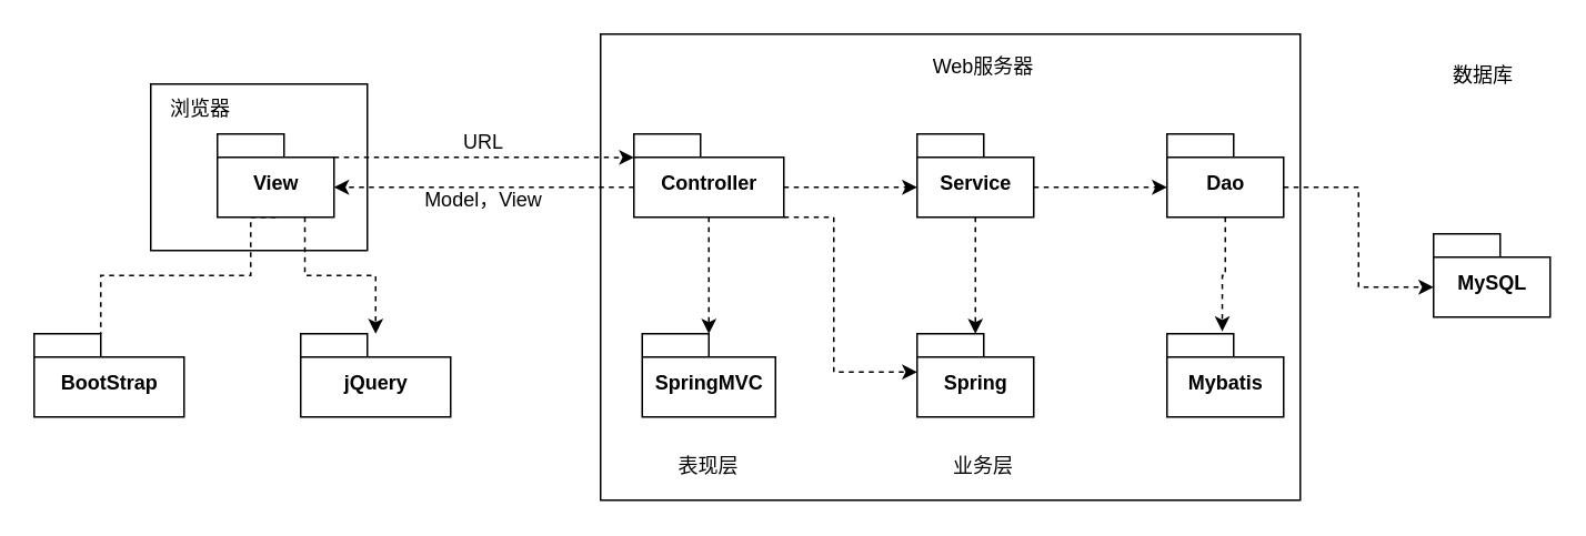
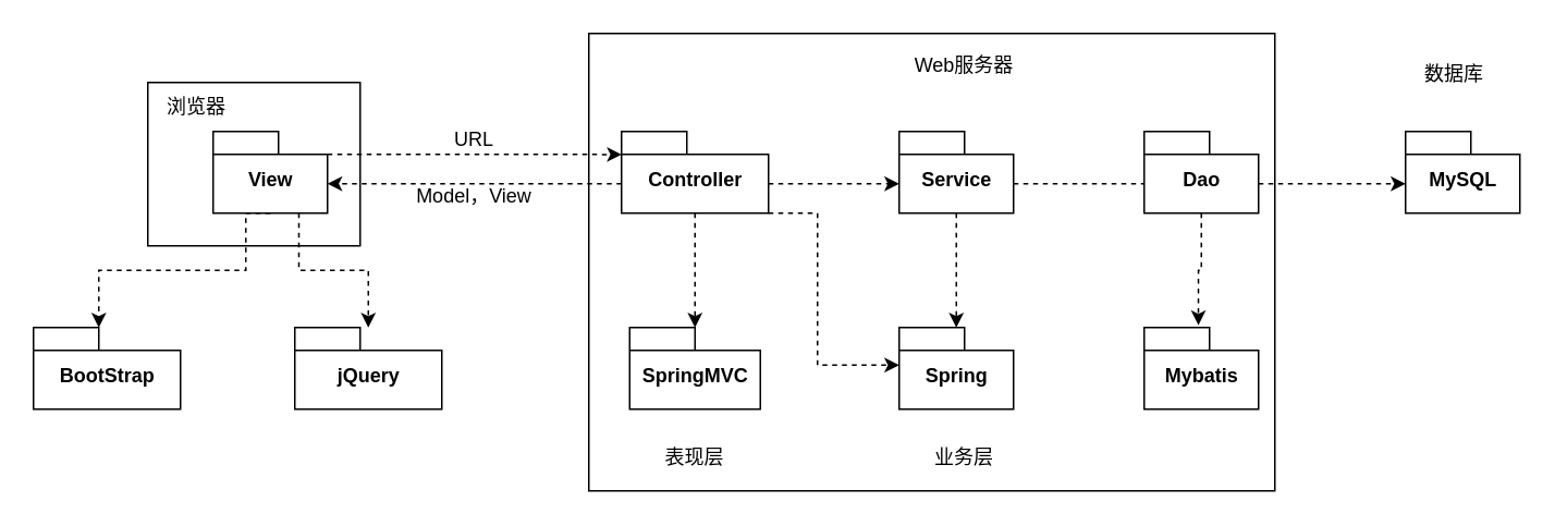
  <mxCell id="0" />
  <mxCell id="1" parent="0" />
  <mxCell id="2" style="edgeStyle=orthogonalEdgeStyle;rounded=0;orthogonalLoop=1;jettySize=auto;html=1;exitX=0;exitY=0;exitDx=90;exitDy=32;exitPerimeter=0;entryX=0;entryY=0;entryDx=0;entryDy=32;entryPerimeter=0;dashed=1;" edge="1" parent="1" source="6" target="14"><mxGeometry relative="1" as="geometry" /></mxCell>
  <mxCell id="3" style="edgeStyle=orthogonalEdgeStyle;rounded=0;orthogonalLoop=1;jettySize=auto;html=1;exitX=0.5;exitY=1;exitDx=0;exitDy=0;exitPerimeter=0;dashed=1;" edge="1" parent="1" source="6" target="8"><mxGeometry relative="1" as="geometry" /></mxCell>
  <mxCell id="4" style="edgeStyle=orthogonalEdgeStyle;rounded=0;orthogonalLoop=1;jettySize=auto;html=1;exitX=0;exitY=0;exitDx=90;exitDy=50;exitPerimeter=0;entryX=0;entryY=0;entryDx=0;entryDy=23;entryPerimeter=0;dashed=1;" edge="1" parent="1" source="6" target="7"><mxGeometry relative="1" as="geometry"><Array as="points"><mxPoint x="500" y="130" /><mxPoint x="500" y="223" /></Array></mxGeometry></mxCell>
  <mxCell id="5" style="edgeStyle=orthogonalEdgeStyle;rounded=0;orthogonalLoop=1;jettySize=auto;html=1;exitX=0;exitY=0;exitDx=0;exitDy=32;exitPerimeter=0;entryX=0;entryY=0;entryDx=70;entryDy=32;entryPerimeter=0;dashed=1;" edge="1" parent="1" source="6" target="21"><mxGeometry relative="1" as="geometry" /></mxCell>
  <mxCell id="6" value="Controller" style="shape=folder;fontStyle=1;spacingTop=10;tabWidth=40;tabHeight=14;tabPosition=left;html=1;" vertex="1" parent="1"><mxGeometry x="380" y="80" width="90" height="50" as="geometry" /></mxCell>
  <mxCell id="7" value="Spring" style="shape=folder;fontStyle=1;spacingTop=10;tabWidth=40;tabHeight=14;tabPosition=left;html=1;" vertex="1" parent="1"><mxGeometry x="550" y="200" width="70" height="50" as="geometry" /></mxCell>
  <mxCell id="8" value="SpringMVC" style="shape=folder;fontStyle=1;spacingTop=10;tabWidth=40;tabHeight=14;tabPosition=left;html=1;" vertex="1" parent="1"><mxGeometry x="385" y="200" width="80" height="50" as="geometry" /></mxCell>
  <mxCell id="9" style="edgeStyle=orthogonalEdgeStyle;rounded=0;orthogonalLoop=1;jettySize=auto;html=1;exitX=0.5;exitY=1;exitDx=0;exitDy=0;exitPerimeter=0;entryX=0.474;entryY=-0.028;entryDx=0;entryDy=0;entryPerimeter=0;dashed=1;" edge="1" parent="1" source="11" target="15"><mxGeometry relative="1" as="geometry" /></mxCell>
  <mxCell id="10" style="edgeStyle=orthogonalEdgeStyle;rounded=0;orthogonalLoop=1;jettySize=auto;html=1;exitX=0;exitY=0;exitDx=70;exitDy=32;exitPerimeter=0;entryX=0;entryY=0;entryDx=0;entryDy=32;entryPerimeter=0;dashed=1;" edge="1" parent="1" source="11" target="27"><mxGeometry relative="1" as="geometry" /></mxCell>
  <mxCell id="11" value="Dao" style="shape=folder;fontStyle=1;spacingTop=10;tabWidth=40;tabHeight=14;tabPosition=left;html=1;" vertex="1" parent="1"><mxGeometry x="700" y="80" width="70" height="50" as="geometry" /></mxCell>
- <mxCell id="12" style="edgeStyle=orthogonalEdgeStyle;rounded=0;orthogonalLoop=1;jettySize=auto;html=1;exitX=0;exitY=0;exitDx=70;exitDy=32;exitPerimeter=0;entryX=0;entryY=0;entryDx=0;entryDy=32;entryPerimeter=0;dashed=1;" edge="1" parent="1" source="14" target="11"><mxGeometry relative="1" as="geometry" /></mxCell>
+ <mxCell id="12" style="edgeStyle=orthogonalEdgeStyle;rounded=0;orthogonalLoop=1;jettySize=auto;html=1;exitX=0;exitY=0;exitDx=70;exitDy=32;exitPerimeter=0;entryX=0;entryY=0;entryDx=0;entryDy=32;entryPerimeter=0;dashed=1;endArrow=none;" edge="1" parent="1" source="14" target="11"><mxGeometry relative="1" as="geometry" /></mxCell>
  <mxCell id="13" style="edgeStyle=orthogonalEdgeStyle;rounded=0;orthogonalLoop=1;jettySize=auto;html=1;exitX=0.5;exitY=1;exitDx=0;exitDy=0;exitPerimeter=0;dashed=1;" edge="1" parent="1" source="14" target="7"><mxGeometry relative="1" as="geometry" /></mxCell>
  <mxCell id="14" value="Service" style="shape=folder;fontStyle=1;spacingTop=10;tabWidth=40;tabHeight=14;tabPosition=left;html=1;" vertex="1" parent="1"><mxGeometry x="550" y="80" width="70" height="50" as="geometry" /></mxCell>
  <mxCell id="15" value="Mybatis" style="shape=folder;fontStyle=1;spacingTop=10;tabWidth=40;tabHeight=14;tabPosition=left;html=1;" vertex="1" parent="1"><mxGeometry x="700" y="200" width="70" height="50" as="geometry" /></mxCell>
  <mxCell id="16" value="Web服务器" style="text;html=1;strokeColor=none;fillColor=none;align=center;verticalAlign=middle;whiteSpace=wrap;rounded=0;" vertex="1" parent="1"><mxGeometry x="550" y="30" width="80" height="20" as="geometry" /></mxCell>
  <mxCell id="17" value="" style="rounded=0;whiteSpace=wrap;html=1;fillColor=none;" vertex="1" parent="1"><mxGeometry x="90" y="50" width="130" height="100" as="geometry" /></mxCell>
  <mxCell id="18" style="edgeStyle=orthogonalEdgeStyle;rounded=0;orthogonalLoop=1;jettySize=auto;html=1;exitX=0;exitY=0;exitDx=70;exitDy=14;exitPerimeter=0;entryX=0.067;entryY=0.21;entryDx=0;entryDy=0;entryPerimeter=0;dashed=1;" edge="1" parent="1" source="21"><mxGeometry relative="1" as="geometry"><mxPoint x="380.15" y="94.1" as="targetPoint" /></mxGeometry></mxCell>
- <mxCell id="19" style="edgeStyle=orthogonalEdgeStyle;rounded=0;orthogonalLoop=1;jettySize=auto;html=1;exitX=0.5;exitY=1;exitDx=0;exitDy=0;exitPerimeter=0;entryX=0;entryY=0;entryDx=40;entryDy=0;entryPerimeter=0;dashed=1;endArrow=none;" edge="1" parent="1" source="21" target="24"><mxGeometry relative="1" as="geometry"><Array as="points"><mxPoint x="150" y="130" /><mxPoint x="150" y="165" /><mxPoint x="60" y="165" /></Array></mxGeometry></mxCell>
+ <mxCell id="19" style="edgeStyle=orthogonalEdgeStyle;rounded=0;orthogonalLoop=1;jettySize=auto;html=1;exitX=0.5;exitY=1;exitDx=0;exitDy=0;exitPerimeter=0;entryX=0;entryY=0;entryDx=40;entryDy=0;entryPerimeter=0;dashed=1;" edge="1" parent="1" source="21" target="24"><mxGeometry relative="1" as="geometry"><Array as="points"><mxPoint x="150" y="130" /><mxPoint x="150" y="165" /><mxPoint x="60" y="165" /></Array></mxGeometry></mxCell>
  <mxCell id="20" style="edgeStyle=orthogonalEdgeStyle;rounded=0;orthogonalLoop=1;jettySize=auto;html=1;exitX=0.75;exitY=1;exitDx=0;exitDy=0;exitPerimeter=0;dashed=1;" edge="1" parent="1" source="21" target="26"><mxGeometry relative="1" as="geometry" /></mxCell>
  <mxCell id="21" value="View" style="shape=folder;fontStyle=1;spacingTop=10;tabWidth=40;tabHeight=14;tabPosition=left;html=1;fillColor=none;" vertex="1" parent="1"><mxGeometry x="130" y="80" width="70" height="50" as="geometry" /></mxCell>
  <mxCell id="22" value="URL" style="text;html=1;strokeColor=none;fillColor=none;align=center;verticalAlign=middle;whiteSpace=wrap;rounded=0;" vertex="1" parent="1"><mxGeometry x="250" y="75" width="80" height="20" as="geometry" /></mxCell>
  <mxCell id="23" value="Model，View" style="text;html=1;strokeColor=none;fillColor=none;align=center;verticalAlign=middle;whiteSpace=wrap;rounded=0;" vertex="1" parent="1"><mxGeometry x="250" y="110" width="80" height="20" as="geometry" /></mxCell>
  <mxCell id="24" value="BootStrap" style="shape=folder;fontStyle=1;spacingTop=10;tabWidth=40;tabHeight=14;tabPosition=left;html=1;fillColor=none;" vertex="1" parent="1"><mxGeometry x="20" y="200" width="90" height="50" as="geometry" /></mxCell>
  <mxCell id="25" value="浏览器" style="text;html=1;strokeColor=none;fillColor=none;align=center;verticalAlign=middle;whiteSpace=wrap;rounded=0;" vertex="1" parent="1"><mxGeometry x="80" y="55" width="80" height="20" as="geometry" /></mxCell>
  <mxCell id="26" value="jQuery" style="shape=folder;fontStyle=1;spacingTop=10;tabWidth=40;tabHeight=14;tabPosition=left;html=1;fillColor=none;" vertex="1" parent="1"><mxGeometry x="180" y="200" width="90" height="50" as="geometry" /></mxCell>
- <mxCell id="27" value="MySQL" style="shape=folder;fontStyle=1;spacingTop=10;tabWidth=40;tabHeight=14;tabPosition=left;html=1;" vertex="1" parent="1"><mxGeometry x="860" y="140" width="70" height="50" as="geometry" /></mxCell>
+ <mxCell id="27" value="MySQL" style="shape=folder;fontStyle=1;spacingTop=10;tabWidth=40;tabHeight=14;tabPosition=left;html=1;" vertex="1" parent="1"><mxGeometry x="860" y="80" width="70" height="50" as="geometry" /></mxCell>
  <mxCell id="28" value="数据库" style="text;html=1;strokeColor=none;fillColor=none;align=center;verticalAlign=middle;whiteSpace=wrap;rounded=0;" vertex="1" parent="1"><mxGeometry x="850" y="35" width="80" height="20" as="geometry" /></mxCell>
  <mxCell id="29" value="" style="rounded=0;whiteSpace=wrap;html=1;fillColor=none;" vertex="1" parent="1"><mxGeometry x="360" y="20" width="420" height="280" as="geometry" /></mxCell>
  <mxCell id="30" value="表现层" style="text;html=1;strokeColor=none;fillColor=none;align=center;verticalAlign=middle;whiteSpace=wrap;rounded=0;" vertex="1" parent="1"><mxGeometry x="405" y="270" width="40" height="20" as="geometry" /></mxCell>
  <mxCell id="31" value="业务层" style="text;html=1;strokeColor=none;fillColor=none;align=center;verticalAlign=middle;whiteSpace=wrap;rounded=0;" vertex="1" parent="1"><mxGeometry x="570" y="270" width="40" height="20" as="geometry" /></mxCell>
